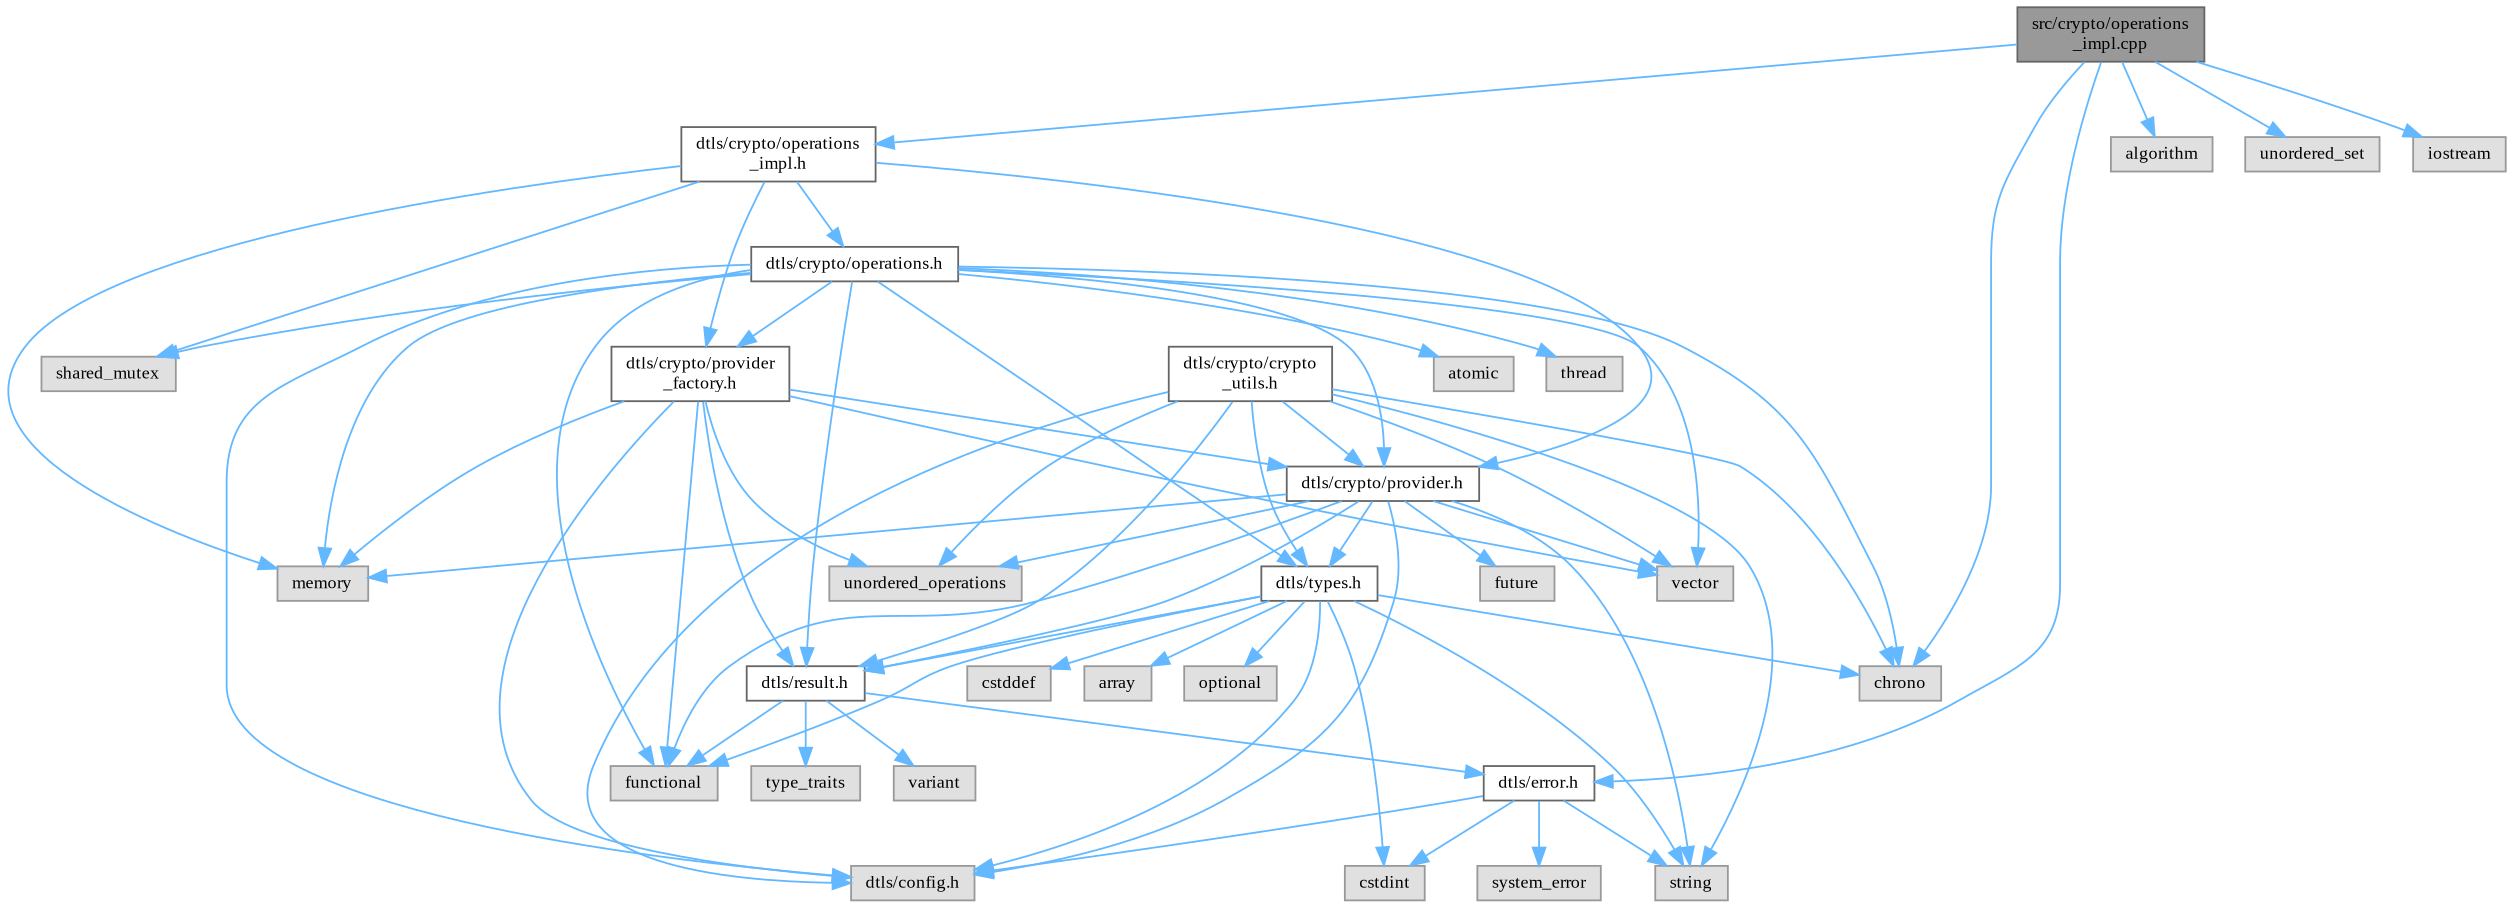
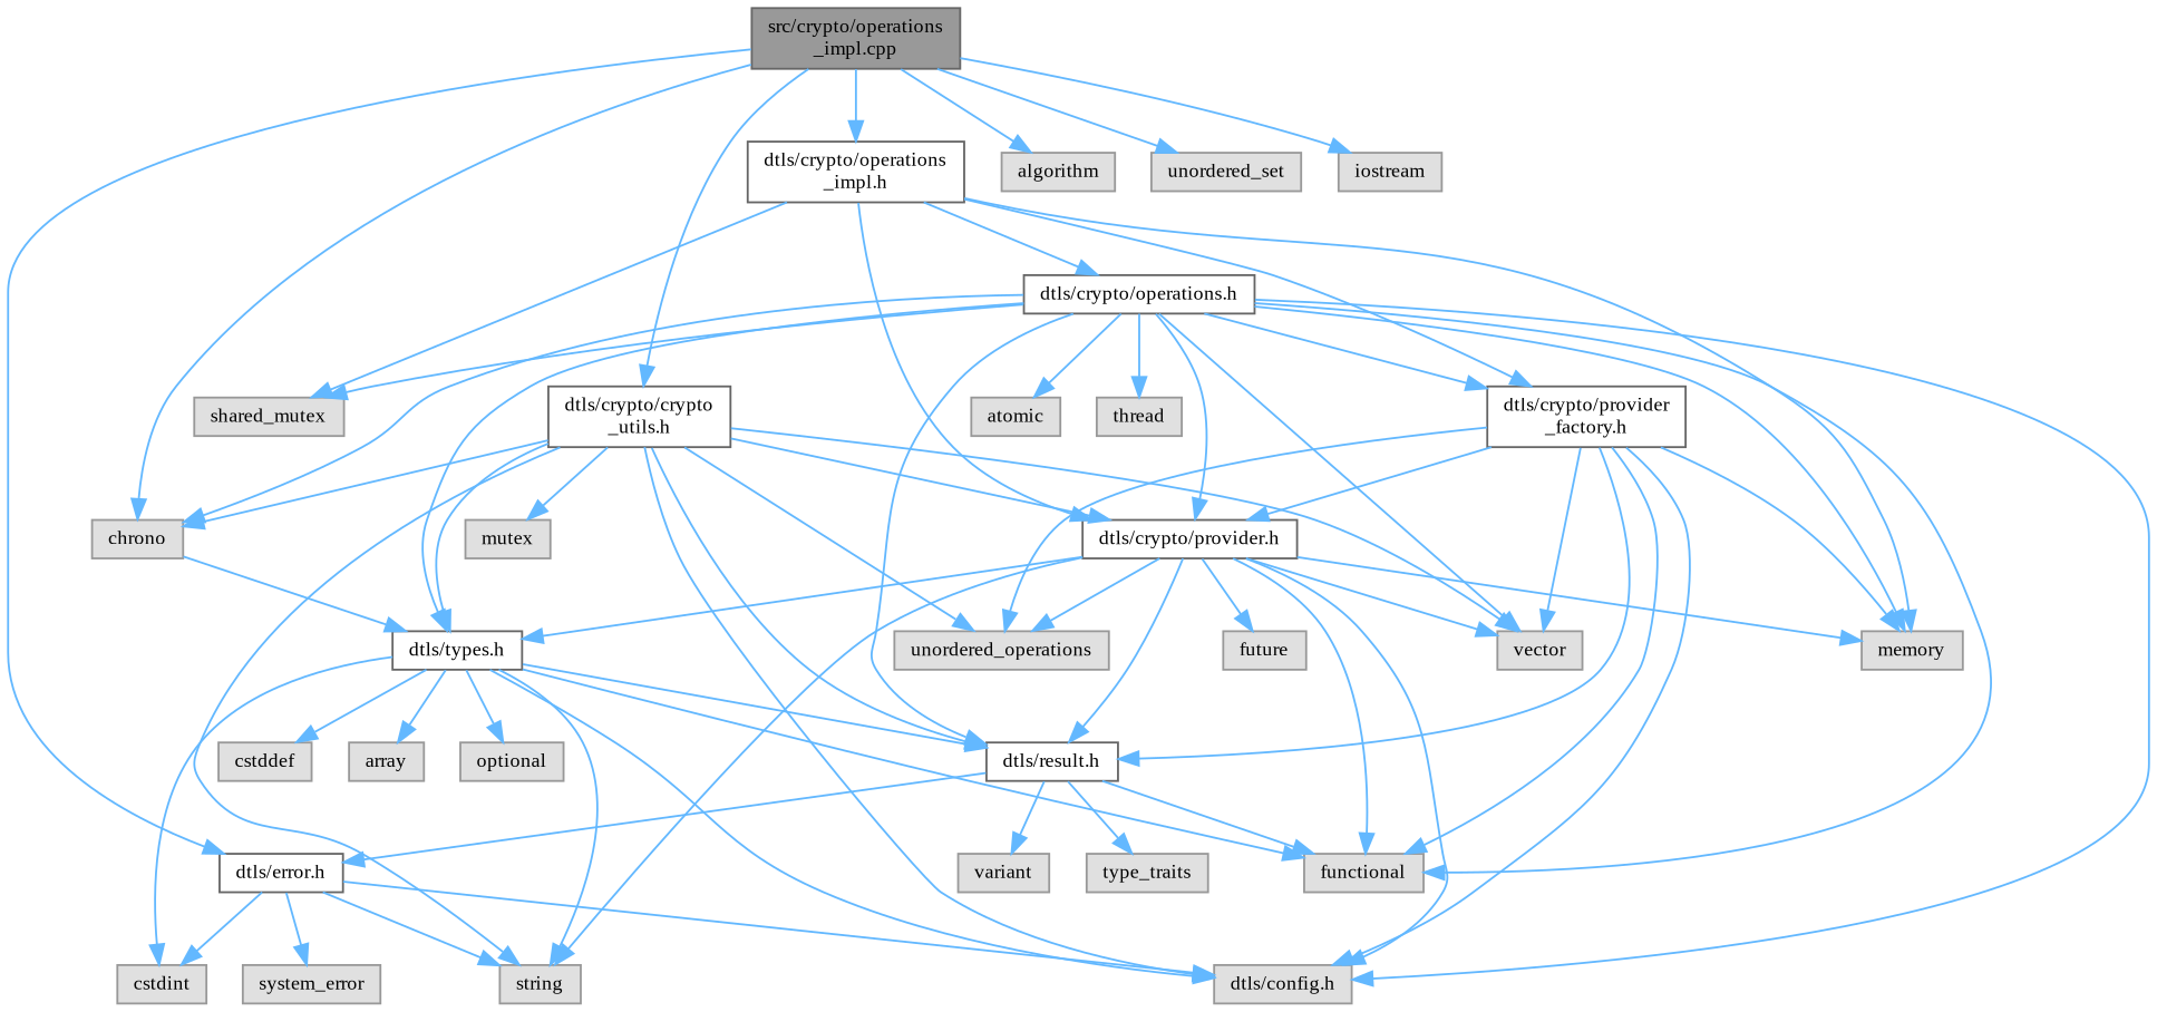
  digraph {
    fontname="Liberation Serif"
    node [color=grey60 fillcolor="#E0E0E0" fontname="Liberation Serif" fontsize=10 shape=box style=filled]
    edge [color=steelblue1 fontname="Liberation Serif" fontsize=10 labelfontname=Helvetica labelfontsize=10 style=solid]
    n1 [color=gray40 fillcolor=grey60 fontcolor=black height=0.2 label="src/crypto/operations\l_impl.cpp" width=0.4]
    n2 [color=grey40 fillcolor=white height=0.2 label="dtls/crypto/operations\l_impl.h" width=0.4]
    n3 [color=grey40 fillcolor=white height=0.2 label="dtls/error.h" width=0.4]
    n4 [height=0.2 label=chrono width=0.4]
    n5 [color=grey40 fillcolor=white height=0.2 label="dtls/crypto/crypto\l_utils.h" width=0.4]
    n6 [height=0.2 label=algorithm width=0.4]
    n7 [height=0.2 label=unordered_set width=0.4]
    n8 [height=0.2 label=iostream width=0.4]
    n9 [color=grey40 fillcolor=white height=0.2 label="dtls/crypto/operations.h" width=0.4]
    n10 [color=grey40 fillcolor=white height=0.2 label="dtls/crypto/provider.h" width=0.4]
    n11 [height=0.2 label=memory width=0.4]
    n12 [color=grey40 fillcolor=white height=0.2 label="dtls/crypto/provider\l_factory.h" width=0.4]
    n13 [height=0.2 label=shared_mutex width=0.4]
    n14 [height=0.2 label="dtls/config.h" width=0.4]
    n15 [height=0.2 label=string width=0.4]
    n16 [height=0.2 label=cstdint width=0.4]
    n17 [height=0.2 label=system_error width=0.4]
    n18 [color=grey40 fillcolor=white height=0.2 label="dtls/types.h" width=0.4]
    n19 [color=grey40 fillcolor=white height=0.2 label="dtls/result.h" width=0.4]
    n20 [height=0.2 label=vector width=0.4]
+   n21 [height=0.2 label=mutex width=0.4]
    n22 [height=0.2 label=unordered_operations width=0.4]
    n23 [height=0.2 label=functional width=0.4]
    n24 [height=0.2 label=atomic width=0.4]
    n25 [height=0.2 label=thread width=0.4]
    n26 [height=0.2 label=future width=0.4]
    n27 [height=0.2 label=cstddef width=0.4]
    n28 [height=0.2 label=array width=0.4]
    n29 [height=0.2 label=optional width=0.4]
    n30 [height=0.2 label=variant width=0.4]
    n31 [height=0.2 label=type_traits width=0.4]
    n1 -> n2
    n1 -> n3
    n1 -> n4
+   n1 -> n5
    n1 -> n6
    n1 -> n7
    n1 -> n8
    n2 -> n9
    n2 -> n10
    n2 -> n11
    n2 -> n12
    n2 -> n13
    n3 -> n14
    n3 -> n15
    n3 -> n16
    n3 -> n17
    n5 -> n4
    n5 -> n10
    n5 -> n14
    n5 -> n15
    n5 -> n18
    n5 -> n19
    n5 -> n20
+   n5 -> n21
    n5 -> n22
    n9 -> n4
    n9 -> n10
    n9 -> n11
    n9 -> n12
    n9 -> n13
    n9 -> n14
    n9 -> n18
    n9 -> n19
    n9 -> n20
    n9 -> n23
    n9 -> n24
    n9 -> n25
    n10 -> n11
    n10 -> n14
    n10 -> n15
    n10 -> n18
    n10 -> n19
    n10 -> n20
    n10 -> n22
    n10 -> n23
    n10 -> n26
    n12 -> n10
    n12 -> n11
    n12 -> n14
    n12 -> n19
    n12 -> n20
    n12 -> n22
    n12 -> n23
-   n18 -> n4
+   n4 -> n18
    n18 -> n14
    n18 -> n15
    n18 -> n16
    n18 -> n19
    n18 -> n23
    n18 -> n27
    n18 -> n28
    n18 -> n29
    n19 -> n3
    n19 -> n23
    n19 -> n30
    n19 -> n31
  }
